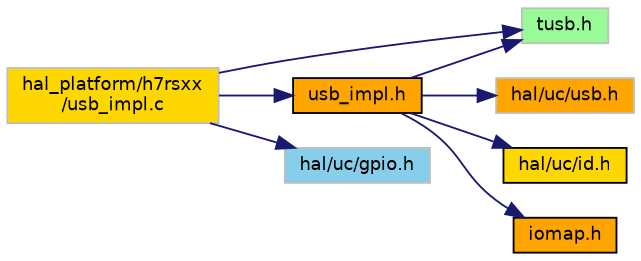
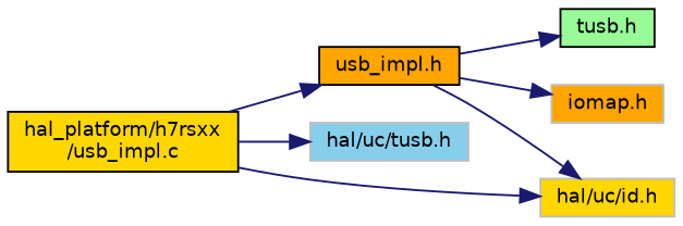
  digraph {
    rankdir=LR
    node [color=grey75 fillcolor=orange fontname=Helvetica fontsize=10 shape=record style=filled]
    edge [color=midnightblue fontname=Helvetica fontsize=10 labelfontname=Helvetica labelfontsize=10 style=solid]
-   n1 [fillcolor=gold fontcolor=black height=0.2 label="hal_platform/h7rsxx\l/usb_impl.c" width=0.4]
+   n1 [color=black fillcolor=gold fontcolor=black height=0.2 label="hal_platform/h7rsxx\l/usb_impl.c" width=0.4]
    n2 [color=black height=0.2 label="usb_impl.h" width=0.4]
-   n3 [fillcolor=palegreen height=0.2 label="tusb.h" width=0.4]
-   n4 [fillcolor=skyblue height=0.2 label="hal/uc/gpio.h" width=0.4]
-   n5 [height=0.2 label="hal/uc/usb.h" width=0.4]
-   n6 [color=black fillcolor=gold height=0.2 label="hal/uc/id.h" width=0.4]
-   n7 [color=black height=0.2 label="iomap.h" width=0.4]
+   n3 [color=black fillcolor=palegreen height=0.2 label="tusb.h" width=0.4]
+   n4 [fillcolor=skyblue height=0.2 label="hal/uc/tusb.h" width=0.4]
+   n6 [fillcolor=gold height=0.2 label="hal/uc/id.h" width=0.4]
+   n7 [height=0.2 label="iomap.h" width=0.4]
    n1 -> n2
-   n1 -> n3
+   n1 -> n6
    n1 -> n4
    n2 -> n3
-   n2 -> n5
    n2 -> n6
    n2 -> n7
  }
